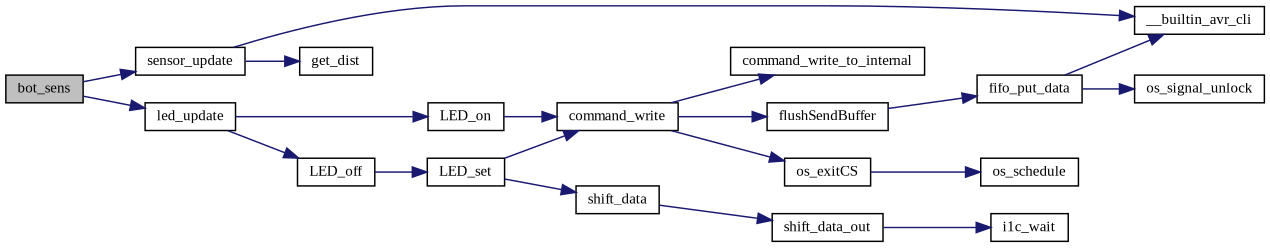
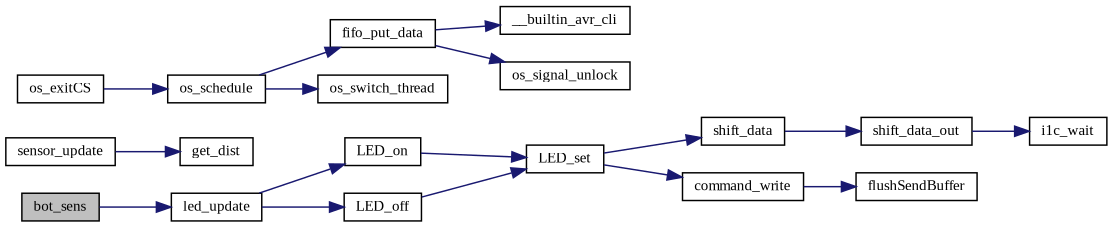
  digraph {
    fontname="Liberation Serif"
    rankdir=LR
    node [color=black fillcolor=white fontname="Liberation Serif" fontsize=10 shape=record style=filled]
    edge [color=midnightblue fontname="Liberation Serif" fontsize=10 labelfontname=Helvetica labelfontsize=10 style=solid]
    n1 [fillcolor=grey75 fontcolor=black height=0.2 label=bot_sens width=0.4]
    n2 [height=0.2 label=sensor_update width=0.4]
    n3 [height=0.2 label=led_update width=0.4]
    n4 [height=0.2 label=__builtin_avr_cli width=0.4]
    n5 [height=0.2 label=get_dist width=0.4]
    n6 [height=0.2 label=LED_on width=0.4]
    n7 [height=0.2 label=LED_off width=0.4]
    n8 [height=0.2 label=LED_set width=0.4]
    n9 [height=0.2 label=shift_data width=0.4]
    n10 [height=0.2 label=command_write width=0.4]
    n11 [height=0.2 label=shift_data_out width=0.4]
-   n12 [height=0.2 label=command_write_to_internal width=0.4]
    n13 [height=0.2 label=flushSendBuffer width=0.4]
    n14 [height=0.2 label=os_exitCS width=0.4]
    n15 [height=0.2 label=i1c_wait width=0.4]
    n16 [height=0.2 label=os_schedule width=0.4]
    n17 [height=0.2 label=fifo_put_data width=0.4]
+   n18 [height=0.2 label=os_switch_thread width=0.4]
    n19 [height=0.2 label=os_signal_unlock width=0.4]
-   n1 -> n2
    n1 -> n3
-   n2 -> n4
    n2 -> n5
    n3 -> n6
    n3 -> n7
-   n6 -> n10
+   n6 -> n8
    n7 -> n8
    n8 -> n9
    n8 -> n10
    n9 -> n11
-   n10 -> n12
    n10 -> n13
-   n10 -> n14
    n11 -> n15
    n14 -> n16
-   n13 -> n17
+   n16 -> n17
+   n16 -> n18
    n17 -> n4
    n17 -> n19
  }
